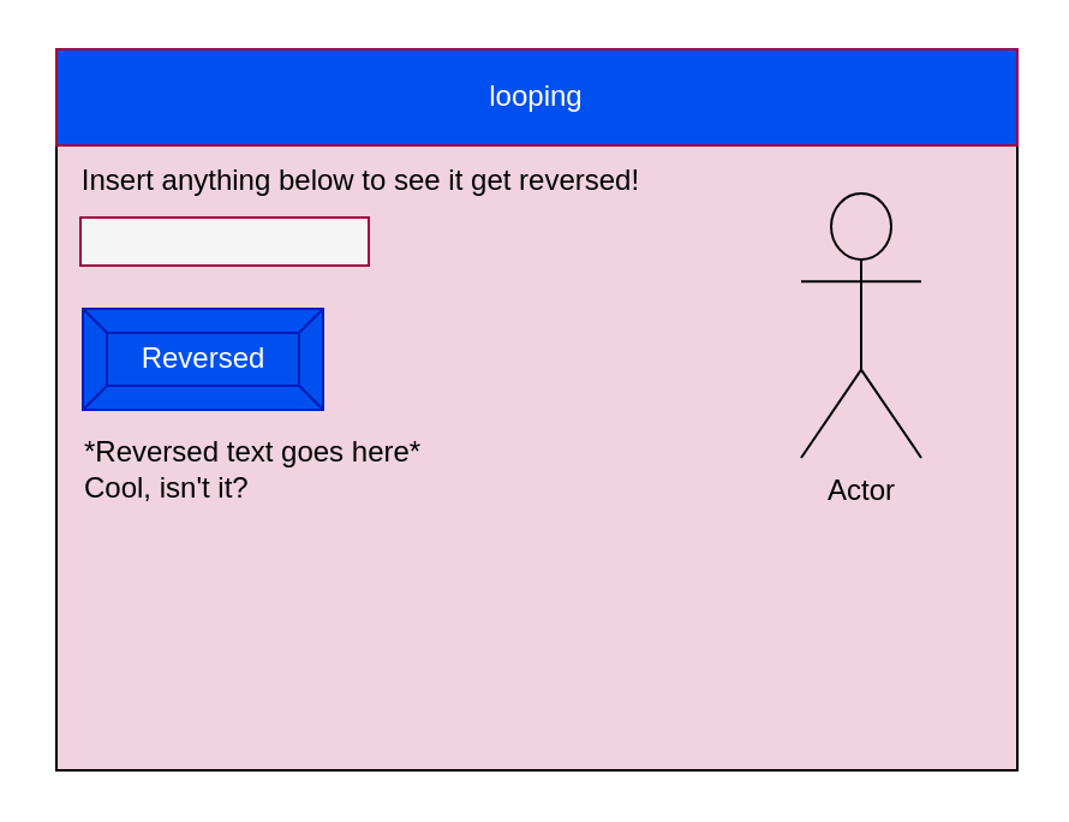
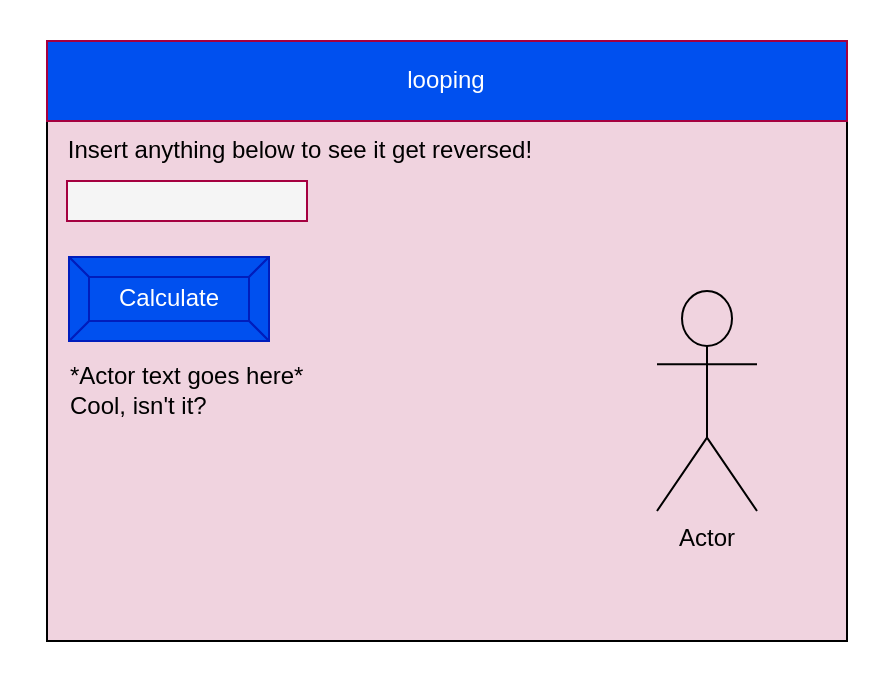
  <mxCell id="0" />
  <mxCell id="1" parent="0" />
  <mxCell id="2" value="" style="rounded=0;whiteSpace=wrap;html=1;fillColor=#F0D3DF;" parent="1" vertex="1"><mxGeometry x="23" y="20" width="400" height="300" as="geometry" /></mxCell>
  <mxCell id="3" value="looping" style="rounded=0;whiteSpace=wrap;html=1;fillColor=#0050ef;fontColor=#ffffff;strokeColor=#A50040;" parent="1" vertex="1"><mxGeometry x="23" y="20" width="400" height="40" as="geometry" /></mxCell>
- <mxCell id="4" value="Reversed" style="labelPosition=center;verticalLabelPosition=middle;align=center;html=1;shape=mxgraph.basic.button;dx=10;fillColor=#0050ef;fontColor=#ffffff;strokeColor=#001DBC;" parent="1" vertex="1"><mxGeometry x="34" y="128" width="100" height="42" as="geometry" /></mxCell>
- <mxCell id="5" value="Actor" style="shape=umlActor;verticalLabelPosition=bottom;verticalAlign=top;html=1;outlineConnect=0;fillColor=none;strokeColor=#000000;fontColor=#000000;" vertex="1" parent="1"><mxGeometry x="333" y="80" width="50" height="110" as="geometry" /></mxCell>
+ <mxCell id="4" value="Calculate" style="labelPosition=center;verticalLabelPosition=middle;align=center;html=1;shape=mxgraph.basic.button;dx=10;fillColor=#0050ef;fontColor=#ffffff;strokeColor=#001DBC;" parent="1" vertex="1"><mxGeometry x="34" y="128" width="100" height="42" as="geometry" /></mxCell>
+ <mxCell id="5" value="Actor" style="shape=umlActor;verticalLabelPosition=bottom;verticalAlign=top;html=1;outlineConnect=0;fillColor=none;strokeColor=#000000;fontColor=#000000;" vertex="1" parent="1"><mxGeometry x="328" y="145" width="50" height="110" as="geometry" /></mxCell>
  <mxCell id="6" value="Insert anything below to see it get reversed!" style="text;html=1;strokeColor=none;fillColor=none;align=center;verticalAlign=middle;whiteSpace=wrap;rounded=0;fontColor=#000000;" vertex="1" parent="1"><mxGeometry x="20" y="60" width="260" height="30" as="geometry" /></mxCell>
  <mxCell id="7" value="" style="rounded=0;whiteSpace=wrap;html=1;fontColor=#ffffff;noLabel=1;fillColor=#F5F5F5;strokeColor=#A50040;" vertex="1" parent="1"><mxGeometry x="33" y="90" width="120" height="20" as="geometry" /></mxCell>
- <mxCell id="8" value="*Reversed text goes here*&lt;br&gt;Cool, isn't it?" style="text;html=1;strokeColor=none;fillColor=none;align=left;verticalAlign=middle;whiteSpace=wrap;rounded=0;fontColor=#000000;" vertex="1" parent="1"><mxGeometry x="33" y="180" width="200" height="30" as="geometry" /></mxCell>
+ <mxCell id="8" value="*Actor text goes here*&lt;br&gt;Cool, isn't it?" style="text;html=1;strokeColor=none;fillColor=none;align=left;verticalAlign=middle;whiteSpace=wrap;rounded=0;fontColor=#000000;" vertex="1" parent="1"><mxGeometry x="33" y="180" width="200" height="30" as="geometry" /></mxCell>
